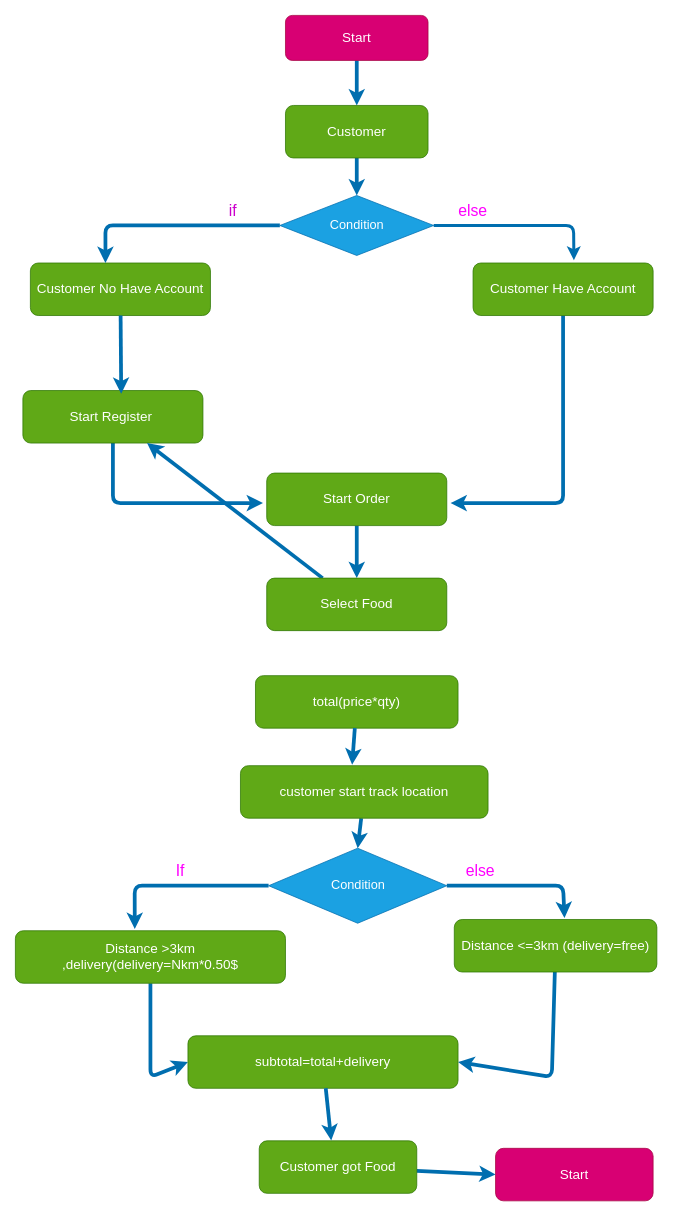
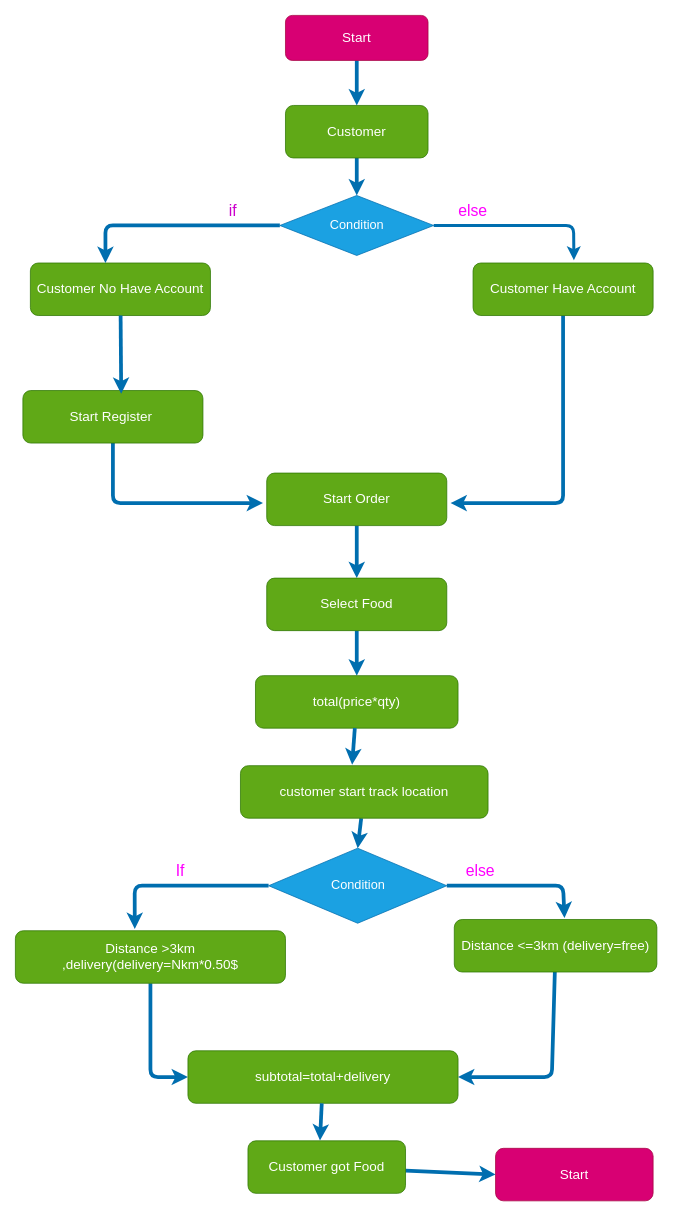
  <mxCell id="0" />
  <mxCell id="1" parent="0" />
  <mxCell id="2" style="edgeStyle=none;html=1;entryX=0.5;entryY=0;entryDx=0;entryDy=0;strokeWidth=5;fillColor=#1ba1e2;strokeColor=#006EAF;" edge="1" parent="1" source="3" target="5"><mxGeometry relative="1" as="geometry" /></mxCell>
  <mxCell id="3" value="&lt;font style=&quot;font-size: 18px;&quot;&gt;Start&lt;/font&gt;" style="rounded=1;whiteSpace=wrap;html=1;fillColor=#d80073;strokeColor=#A50040;fontColor=#ffffff;" vertex="1" parent="1"><mxGeometry x="380" y="20" width="190" height="60" as="geometry" /></mxCell>
  <mxCell id="4" style="edgeStyle=none;html=1;strokeWidth=5;fillColor=#1ba1e2;strokeColor=#006EAF;" edge="1" parent="1" source="5" target="7"><mxGeometry relative="1" as="geometry"><mxPoint x="475" y="270" as="targetPoint" /></mxGeometry></mxCell>
  <mxCell id="5" value="&lt;span style=&quot;font-size: 18px;&quot;&gt;Customer&lt;/span&gt;" style="rounded=1;whiteSpace=wrap;html=1;fillColor=#60a917;strokeColor=#2D7600;fontColor=#ffffff;" vertex="1" parent="1"><mxGeometry x="380" y="140" width="190" height="70" as="geometry" /></mxCell>
  <mxCell id="6" style="edgeStyle=none;html=1;entryX=0.56;entryY=-0.054;entryDx=0;entryDy=0;entryPerimeter=0;fillColor=#1ba1e2;strokeColor=#006EAF;strokeWidth=4;" edge="1" parent="1" source="7" target="9"><mxGeometry relative="1" as="geometry"><mxPoint x="740" y="300" as="targetPoint" /><Array as="points"><mxPoint x="764" y="300" /></Array></mxGeometry></mxCell>
  <mxCell id="7" value="&lt;font style=&quot;font-size: 17px;&quot;&gt;Condition&lt;/font&gt;" style="rhombus;whiteSpace=wrap;html=1;fillColor=#1ba1e2;fontColor=#ffffff;strokeColor=#006EAF;" vertex="1" parent="1"><mxGeometry x="372.5" y="260" width="205" height="80" as="geometry" /></mxCell>
  <mxCell id="8" style="edgeStyle=none;html=1;strokeWidth=5;fillColor=#1ba1e2;strokeColor=#006EAF;" edge="1" parent="1" source="9"><mxGeometry relative="1" as="geometry"><mxPoint x="600" y="670" as="targetPoint" /><Array as="points"><mxPoint x="750" y="670" /></Array></mxGeometry></mxCell>
  <mxCell id="9" value="&lt;span style=&quot;font-size: 18px;&quot;&gt;Customer Have Account&lt;/span&gt;" style="rounded=1;whiteSpace=wrap;html=1;fillColor=#60a917;strokeColor=#2D7600;fontColor=#ffffff;" vertex="1" parent="1"><mxGeometry x="630" y="350" width="240" height="70" as="geometry" /></mxCell>
  <mxCell id="10" value="&lt;span style=&quot;font-size: 18px;&quot;&gt;Customer No Have Account&lt;/span&gt;" style="rounded=1;whiteSpace=wrap;html=1;fillColor=#60a917;strokeColor=#2D7600;fontColor=#ffffff;" vertex="1" parent="1"><mxGeometry x="40" y="350" width="240" height="70" as="geometry" /></mxCell>
  <mxCell id="11" style="edgeStyle=none;html=1;entryX=0.417;entryY=0;entryDx=0;entryDy=0;entryPerimeter=0;strokeWidth=5;fillColor=#1ba1e2;strokeColor=#006EAF;" edge="1" parent="1" source="7" target="10"><mxGeometry relative="1" as="geometry"><Array as="points"><mxPoint x="140" y="300" /></Array></mxGeometry></mxCell>
  <mxCell id="12" value="&lt;font style=&quot;font-size: 21px; color: rgb(204, 0, 204);&quot;&gt;if&lt;/font&gt;" style="text;html=1;align=center;verticalAlign=middle;whiteSpace=wrap;rounded=0;" vertex="1" parent="1"><mxGeometry x="290" y="270" width="40" height="20" as="geometry" /></mxCell>
  <mxCell id="13" value="&lt;font style=&quot;font-size: 21px; color: rgb(255, 0, 255);&quot;&gt;else&lt;/font&gt;" style="text;html=1;align=center;verticalAlign=middle;whiteSpace=wrap;rounded=0;" vertex="1" parent="1"><mxGeometry x="610" y="270" width="40" height="20" as="geometry" /></mxCell>
  <mxCell id="14" style="edgeStyle=none;html=1;strokeWidth=5;fillColor=#1ba1e2;strokeColor=#006EAF;" edge="1" parent="1" source="15"><mxGeometry relative="1" as="geometry"><mxPoint x="350" y="670" as="targetPoint" /><Array as="points"><mxPoint x="150" y="670" /></Array></mxGeometry></mxCell>
  <mxCell id="15" value="&lt;span style=&quot;font-size: 18px;&quot;&gt;Start Register&amp;nbsp;&lt;/span&gt;" style="rounded=1;whiteSpace=wrap;html=1;fillColor=#60a917;strokeColor=#2D7600;fontColor=#ffffff;" vertex="1" parent="1"><mxGeometry x="30" y="520" width="240" height="70" as="geometry" /></mxCell>
  <mxCell id="16" style="edgeStyle=none;html=1;entryX=0.546;entryY=0.061;entryDx=0;entryDy=0;entryPerimeter=0;strokeWidth=5;fillColor=#1ba1e2;strokeColor=#006EAF;" edge="1" parent="1" source="10" target="15"><mxGeometry relative="1" as="geometry" /></mxCell>
  <mxCell id="17" style="edgeStyle=none;html=1;entryX=0.5;entryY=0;entryDx=0;entryDy=0;strokeWidth=5;fillColor=#1ba1e2;strokeColor=#006EAF;" edge="1" parent="1" source="18" target="20"><mxGeometry relative="1" as="geometry" /></mxCell>
  <mxCell id="18" value="&lt;span style=&quot;font-size: 18px;&quot;&gt;Start Order&lt;/span&gt;" style="rounded=1;whiteSpace=wrap;html=1;fillColor=#60a917;strokeColor=#2D7600;fontColor=#ffffff;" vertex="1" parent="1"><mxGeometry x="355" y="630" width="240" height="70" as="geometry" /></mxCell>
- <mxCell id="19" style="edgeStyle=none;html=1;strokeWidth=5;fillColor=#1ba1e2;strokeColor=#006EAF;" edge="1" parent="1" source="20" target="15"><mxGeometry relative="1" as="geometry" /></mxCell>
+ <mxCell id="19" style="edgeStyle=none;html=1;entryX=0.5;entryY=0;entryDx=0;entryDy=0;strokeWidth=5;fillColor=#1ba1e2;strokeColor=#006EAF;" edge="1" parent="1" source="20" target="21"><mxGeometry relative="1" as="geometry" /></mxCell>
  <mxCell id="20" value="&lt;span style=&quot;font-size: 18px;&quot;&gt;Select Food&lt;/span&gt;" style="rounded=1;whiteSpace=wrap;html=1;fillColor=#60a917;strokeColor=#2D7600;fontColor=#ffffff;" vertex="1" parent="1"><mxGeometry x="355" y="770" width="240" height="70" as="geometry" /></mxCell>
  <mxCell id="21" value="&lt;span style=&quot;font-size: 18px;&quot;&gt;total(price*qty)&lt;/span&gt;" style="rounded=1;whiteSpace=wrap;html=1;fillColor=#60a917;strokeColor=#2D7600;fontColor=#ffffff;" vertex="1" parent="1"><mxGeometry x="340" y="900" width="270" height="70" as="geometry" /></mxCell>
  <mxCell id="22" style="edgeStyle=none;html=1;entryX=0.5;entryY=0;entryDx=0;entryDy=0;fillColor=#1ba1e2;strokeColor=#006EAF;strokeWidth=5;" edge="1" parent="1" source="23" target="25"><mxGeometry relative="1" as="geometry" /></mxCell>
  <mxCell id="23" value="&lt;span style=&quot;font-size: 18px;&quot;&gt;customer start track location&lt;/span&gt;" style="rounded=1;whiteSpace=wrap;html=1;fillColor=#60a917;strokeColor=#2D7600;fontColor=#ffffff;" vertex="1" parent="1"><mxGeometry x="320" y="1020" width="330" height="70" as="geometry" /></mxCell>
  <mxCell id="24" style="edgeStyle=none;html=1;entryX=0.451;entryY=-0.02;entryDx=0;entryDy=0;entryPerimeter=0;strokeWidth=5;fillColor=#1ba1e2;strokeColor=#006EAF;" edge="1" parent="1" source="21" target="23"><mxGeometry relative="1" as="geometry" /></mxCell>
  <mxCell id="25" value="&lt;font style=&quot;font-size: 17px;&quot;&gt;Condition&lt;/font&gt;" style="rhombus;whiteSpace=wrap;html=1;fillColor=#1ba1e2;fontColor=#ffffff;strokeColor=#006EAF;" vertex="1" parent="1"><mxGeometry x="357.5" y="1130" width="237.5" height="100" as="geometry" /></mxCell>
  <mxCell id="26" style="edgeStyle=none;html=1;entryX=1;entryY=0.5;entryDx=0;entryDy=0;fillColor=#1ba1e2;strokeColor=#006EAF;strokeWidth=5;" edge="1" parent="1" source="27" target="34"><mxGeometry relative="1" as="geometry"><Array as="points"><mxPoint x="735" y="1435" /></Array></mxGeometry></mxCell>
  <mxCell id="27" value="&lt;span style=&quot;font-size: 18px;&quot;&gt;Distance &amp;lt;=3km (delivery=free)&lt;/span&gt;" style="rounded=1;whiteSpace=wrap;html=1;fillColor=#60a917;strokeColor=#2D7600;fontColor=#ffffff;" vertex="1" parent="1"><mxGeometry x="605" y="1225" width="270" height="70" as="geometry" /></mxCell>
  <mxCell id="28" style="edgeStyle=none;html=1;entryX=0.544;entryY=-0.027;entryDx=0;entryDy=0;entryPerimeter=0;strokeWidth=5;fillColor=#1ba1e2;strokeColor=#006EAF;" edge="1" parent="1" source="25" target="27"><mxGeometry relative="1" as="geometry"><Array as="points"><mxPoint x="750" y="1180" /></Array></mxGeometry></mxCell>
  <mxCell id="29" style="edgeStyle=none;html=1;entryX=0;entryY=0.5;entryDx=0;entryDy=0;fillColor=#1ba1e2;strokeColor=#006EAF;strokeWidth=5;" edge="1" parent="1" source="30" target="34"><mxGeometry relative="1" as="geometry"><Array as="points"><mxPoint x="200" y="1435" /></Array></mxGeometry></mxCell>
  <mxCell id="30" value="&lt;span style=&quot;font-size: 18px;&quot;&gt;Distance &amp;gt;3km ,delivery(delivery=Nkm*0.50$&lt;/span&gt;" style="rounded=1;whiteSpace=wrap;html=1;fillColor=#60a917;strokeColor=#2D7600;fontColor=#ffffff;" vertex="1" parent="1"><mxGeometry x="20" y="1240" width="360" height="70" as="geometry" /></mxCell>
  <mxCell id="31" style="edgeStyle=none;html=1;entryX=0.442;entryY=-0.034;entryDx=0;entryDy=0;entryPerimeter=0;strokeWidth=5;fillColor=#1ba1e2;strokeColor=#006EAF;" edge="1" parent="1" source="25" target="30"><mxGeometry relative="1" as="geometry"><Array as="points"><mxPoint x="179" y="1180" /></Array></mxGeometry></mxCell>
  <mxCell id="32" value="&lt;font style=&quot;font-size: 21px; color: rgb(255, 0, 255);&quot;&gt;else&lt;/font&gt;" style="text;html=1;align=center;verticalAlign=middle;whiteSpace=wrap;rounded=0;" vertex="1" parent="1"><mxGeometry x="620" y="1150" width="40" height="20" as="geometry" /></mxCell>
  <mxCell id="33" value="&lt;font style=&quot;font-size: 21px; color: rgb(255, 0, 255);&quot;&gt;If&lt;/font&gt;" style="text;html=1;align=center;verticalAlign=middle;whiteSpace=wrap;rounded=0;" vertex="1" parent="1"><mxGeometry x="220" y="1150" width="40" height="20" as="geometry" /></mxCell>
- <mxCell id="34" value="&lt;span style=&quot;font-size: 18px;&quot;&gt;subtotal=total+delivery&lt;/span&gt;" style="rounded=1;whiteSpace=wrap;html=1;fillColor=#60a917;strokeColor=#2D7600;fontColor=#ffffff;" vertex="1" parent="1"><mxGeometry x="250" y="1380" width="360" height="70" as="geometry" /></mxCell>
+ <mxCell id="34" value="&lt;span style=&quot;font-size: 18px;&quot;&gt;subtotal=total+delivery&lt;/span&gt;" style="rounded=1;whiteSpace=wrap;html=1;fillColor=#60a917;strokeColor=#2D7600;fontColor=#ffffff;" vertex="1" parent="1"><mxGeometry x="250" y="1400" width="360" height="70" as="geometry" /></mxCell>
  <mxCell id="35" style="edgeStyle=none;html=1;entryX=0;entryY=0.5;entryDx=0;entryDy=0;strokeWidth=5;fillColor=#1ba1e2;strokeColor=#006EAF;" edge="1" parent="1" source="36" target="38"><mxGeometry relative="1" as="geometry" /></mxCell>
- <mxCell id="36" value="&lt;span style=&quot;font-size: 18px;&quot;&gt;Customer got Food&lt;/span&gt;" style="rounded=1;whiteSpace=wrap;html=1;fillColor=#60a917;strokeColor=#2D7600;fontColor=#ffffff;" vertex="1" parent="1"><mxGeometry x="345" y="1520" width="210" height="70" as="geometry" /></mxCell>
+ <mxCell id="36" value="&lt;span style=&quot;font-size: 18px;&quot;&gt;Customer got Food&lt;/span&gt;" style="rounded=1;whiteSpace=wrap;html=1;fillColor=#60a917;strokeColor=#2D7600;fontColor=#ffffff;" vertex="1" parent="1"><mxGeometry x="330" y="1520" width="210" height="70" as="geometry" /></mxCell>
  <mxCell id="37" style="edgeStyle=none;html=1;entryX=0.457;entryY=-0.007;entryDx=0;entryDy=0;entryPerimeter=0;fillColor=#1ba1e2;strokeColor=#006EAF;strokeWidth=5;" edge="1" parent="1" source="34" target="36"><mxGeometry relative="1" as="geometry" /></mxCell>
  <mxCell id="38" value="&lt;span style=&quot;font-size: 18px;&quot;&gt;Start&lt;/span&gt;" style="rounded=1;whiteSpace=wrap;html=1;fillColor=#d80073;strokeColor=#A50040;fontColor=#ffffff;" vertex="1" parent="1"><mxGeometry x="660" y="1530" width="210" height="70" as="geometry" /></mxCell>
